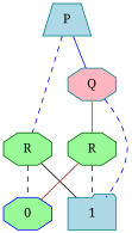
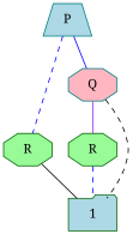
  digraph {
    fontname="Noto Serif"
    node [color=teal fillcolor=palegreen fontname="Noto Serif" shape=octagon style=filled]
    edge [arrowhead=none color=blue fontname="Noto Serif"]
    n1 [fillcolor=lightblue label=P shape=trapezium]
    n2 [color=darkgreen label=R]
    n3 [fillcolor=lightpink label=Q]
-   n4 [color=blue label=0]
-   n5 [fillcolor=lightblue label=1 shape=folder]
+   n5 [color=darkgreen fillcolor=lightblue label=1 shape=folder]
    n6 [color=darkgreen label=R]
    n1 -> n2 [style=dashed]
    n1 -> n3
-   n2 -> n4 [color=black style=dashed]
    n2 -> n5 [color=black]
-   n3 -> n5 [style=dashed]
+   n3 -> n5 [color=black style=dashed]
    n3 -> n6 [color=purple]
-   n6 -> n4 [color=brown]
    n6 -> n5 [style=dashed]
  }
